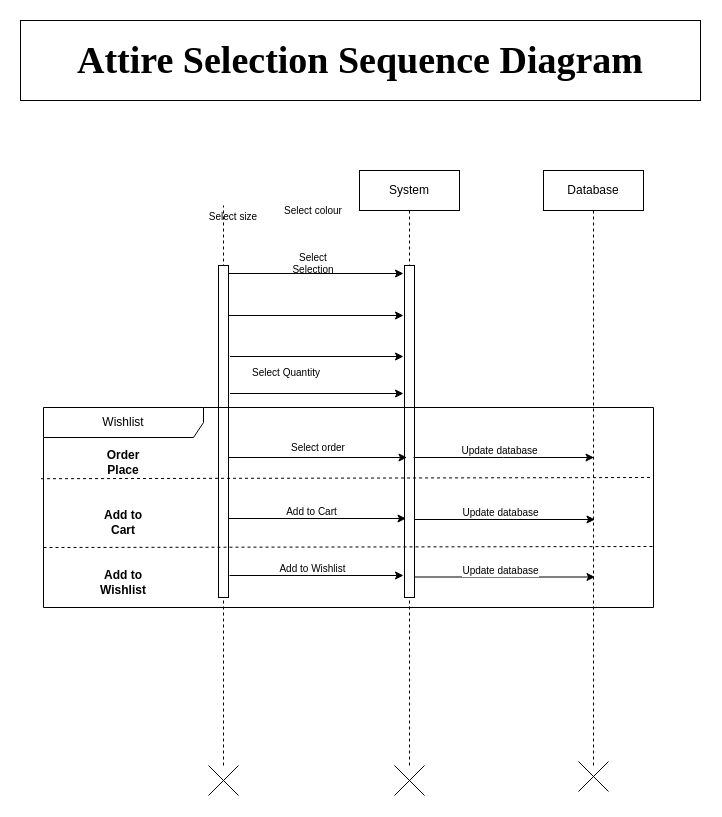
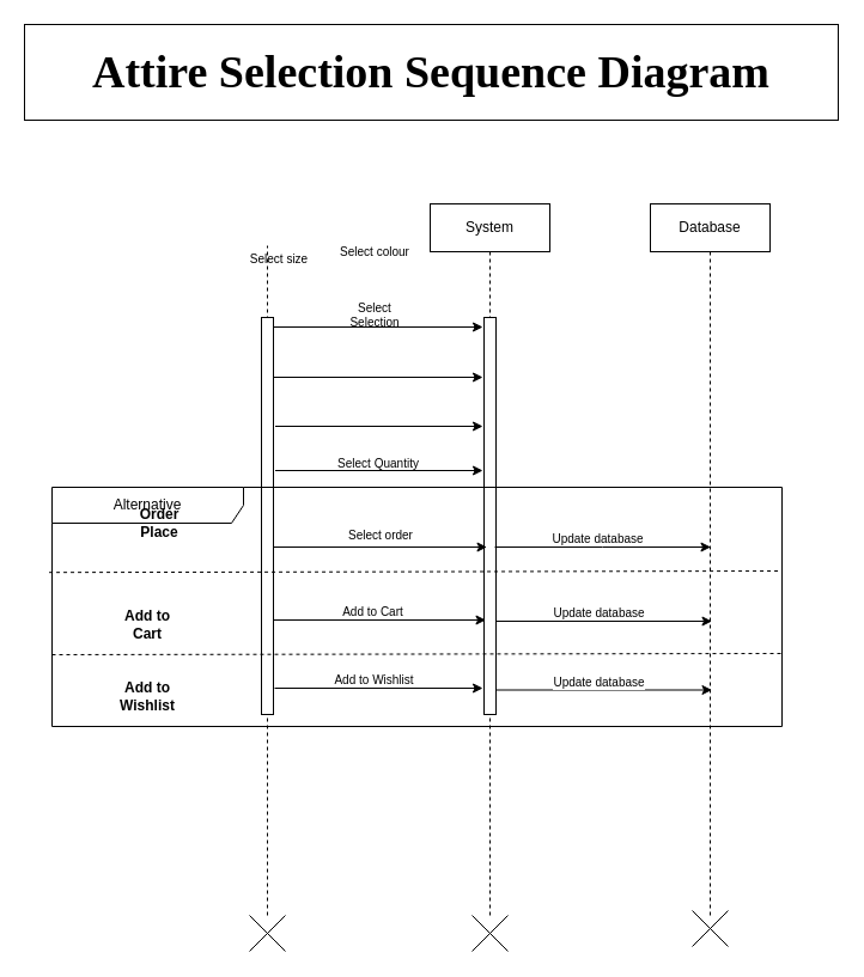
  <mxCell id="0" />
  <mxCell id="1" parent="0" />
  <mxCell id="2" value="" style="endArrow=none;dashed=1;html=1;rounded=0;" parent="1" source="15" edge="1"><mxGeometry width="50" height="50" relative="1" as="geometry"><mxPoint x="223" y="635" as="sourcePoint" /><mxPoint x="223" y="205" as="targetPoint" /></mxGeometry></mxCell>
  <mxCell id="3" value="System" style="shape=umlLifeline;perimeter=lifelinePerimeter;whiteSpace=wrap;html=1;container=0;dropTarget=0;collapsible=0;recursiveResize=0;outlineConnect=0;portConstraint=eastwest;newEdgeStyle={&quot;edgeStyle&quot;:&quot;elbowEdgeStyle&quot;,&quot;elbow&quot;:&quot;vertical&quot;,&quot;curved&quot;:0,&quot;rounded&quot;:0};" parent="1" vertex="1"><mxGeometry x="359" y="170" width="100" height="595" as="geometry" /></mxCell>
  <mxCell id="4" value="" style="endArrow=classic;html=1;rounded=0;" parent="1" edge="1"><mxGeometry width="50" height="50" relative="1" as="geometry"><mxPoint x="228.5" y="273" as="sourcePoint" /><mxPoint x="403" y="273" as="targetPoint" /></mxGeometry></mxCell>
  <mxCell id="5" value="Select Selection" style="text;html=1;strokeColor=none;fillColor=none;align=center;verticalAlign=middle;whiteSpace=wrap;rounded=0;fontSize=10;" parent="1" vertex="1"><mxGeometry x="283" y="248" width="60" height="30" as="geometry" /></mxCell>
  <mxCell id="6" value="" style="endArrow=classic;html=1;rounded=0;" parent="1" edge="1"><mxGeometry width="50" height="50" relative="1" as="geometry"><mxPoint x="227.5" y="315" as="sourcePoint" /><mxPoint x="403" y="315" as="targetPoint" /></mxGeometry></mxCell>
  <mxCell id="7" value="Select size" style="text;html=1;strokeColor=none;fillColor=none;align=center;verticalAlign=middle;whiteSpace=wrap;rounded=0;fontSize=10;" parent="1" vertex="1"><mxGeometry x="203" y="201" width="60" height="30" as="geometry" /></mxCell>
  <mxCell id="8" value="" style="endArrow=classic;html=1;rounded=0;" parent="1" edge="1"><mxGeometry width="50" height="50" relative="1" as="geometry"><mxPoint x="229.5" y="356" as="sourcePoint" /><mxPoint x="403" y="356" as="targetPoint" /></mxGeometry></mxCell>
  <mxCell id="9" value="Select colour" style="text;html=1;strokeColor=none;fillColor=none;align=center;verticalAlign=middle;whiteSpace=wrap;rounded=0;fontSize=10;" parent="1" vertex="1"><mxGeometry x="283" y="195" width="60" height="30" as="geometry" /></mxCell>
  <mxCell id="10" value="" style="endArrow=classic;html=1;rounded=0;" parent="1" edge="1"><mxGeometry width="50" height="50" relative="1" as="geometry"><mxPoint x="229.5" y="393" as="sourcePoint" /><mxPoint x="403" y="393" as="targetPoint" /></mxGeometry></mxCell>
- <mxCell id="11" value="Select Quantity" style="text;html=1;strokeColor=none;fillColor=none;align=center;verticalAlign=middle;whiteSpace=wrap;rounded=0;fontSize=10;" parent="1" vertex="1"><mxGeometry x="251" y="357" width="70" height="30" as="geometry" /></mxCell>
+ <mxCell id="11" value="Select Quantity" style="text;html=1;strokeColor=none;fillColor=none;align=center;verticalAlign=middle;whiteSpace=wrap;rounded=0;fontSize=10;" parent="1" vertex="1"><mxGeometry x="281" y="372" width="70" height="30" as="geometry" /></mxCell>
  <mxCell id="12" value="" style="rounded=0;whiteSpace=wrap;html=1;" parent="1" vertex="1"><mxGeometry x="404" y="265" width="10" height="332" as="geometry" /></mxCell>
  <mxCell id="13" value="" style="endArrow=classic;html=1;rounded=0;" parent="1" edge="1"><mxGeometry width="50" height="50" relative="1" as="geometry"><mxPoint x="226" y="457" as="sourcePoint" /><mxPoint x="406.5" y="457" as="targetPoint" /></mxGeometry></mxCell>
  <mxCell id="14" value="Add to Cart" style="endArrow=classic;html=1;rounded=0;fontSize=10;" parent="1" edge="1"><mxGeometry x="-0.047" y="7" width="50" height="50" relative="1" as="geometry"><mxPoint x="225" y="518" as="sourcePoint" /><mxPoint x="405.5" y="518" as="targetPoint" /><mxPoint as="offset" /></mxGeometry></mxCell>
  <mxCell id="15" value="" style="shape=umlDestroy;html=1;" parent="1" vertex="1"><mxGeometry x="208" y="765" width="30" height="30" as="geometry" /></mxCell>
  <mxCell id="16" value="" style="shape=umlDestroy;html=1;" parent="1" vertex="1"><mxGeometry x="394" y="765" width="30" height="30" as="geometry" /></mxCell>
  <mxCell id="17" value="&lt;b&gt;&lt;font style=&quot;font-size: 38px;&quot; face=&quot;Comic Sans MS&quot;&gt;Attire Selection Sequence Diagram&lt;/font&gt;&lt;/b&gt;" style="rounded=0;whiteSpace=wrap;html=1;" parent="1" vertex="1"><mxGeometry x="20" y="20" width="680" height="80" as="geometry" /></mxCell>
  <mxCell id="18" value="" style="html=1;points=[];perimeter=orthogonalPerimeter;outlineConnect=0;targetShapes=umlLifeline;portConstraint=eastwest;newEdgeStyle={&quot;edgeStyle&quot;:&quot;elbowEdgeStyle&quot;,&quot;elbow&quot;:&quot;vertical&quot;,&quot;curved&quot;:0,&quot;rounded&quot;:0};" parent="1" vertex="1"><mxGeometry x="218" y="265" width="10" height="332" as="geometry" /></mxCell>
  <mxCell id="19" value="Add to Wishlist" style="endArrow=classic;html=1;rounded=0;fontSize=10;" parent="1" edge="1"><mxGeometry x="-0.047" y="7" width="50" height="50" relative="1" as="geometry"><mxPoint x="229" y="575" as="sourcePoint" /><mxPoint x="403" y="575" as="targetPoint" /><mxPoint as="offset" /></mxGeometry></mxCell>
  <mxCell id="20" value="Database" style="shape=umlLifeline;perimeter=lifelinePerimeter;whiteSpace=wrap;html=1;container=0;dropTarget=0;collapsible=0;recursiveResize=0;outlineConnect=0;portConstraint=eastwest;newEdgeStyle={&quot;edgeStyle&quot;:&quot;elbowEdgeStyle&quot;,&quot;elbow&quot;:&quot;vertical&quot;,&quot;curved&quot;:0,&quot;rounded&quot;:0};" parent="1" vertex="1"><mxGeometry x="543" y="170" width="100" height="595" as="geometry" /></mxCell>
  <mxCell id="21" value="" style="shape=umlDestroy;html=1;" parent="1" vertex="1"><mxGeometry x="578" y="761" width="30" height="30" as="geometry" /></mxCell>
- <mxCell id="22" value="Wishlist" style="shape=umlFrame;whiteSpace=wrap;html=1;pointerEvents=0;recursiveResize=0;container=1;collapsible=0;width=160;" parent="1" vertex="1"><mxGeometry x="43" y="407" width="610" height="200" as="geometry" /></mxCell>
+ <mxCell id="22" value="Alternative" style="shape=umlFrame;whiteSpace=wrap;html=1;pointerEvents=0;recursiveResize=0;container=1;collapsible=0;width=160;" parent="1" vertex="1"><mxGeometry x="43" y="407" width="610" height="200" as="geometry" /></mxCell>
  <mxCell id="23" value="Update database" style="endArrow=classic;html=1;rounded=0;fontSize=10;" parent="22" edge="1"><mxGeometry x="-0.047" y="7" width="50" height="50" relative="1" as="geometry"><mxPoint x="371" y="169.5" as="sourcePoint" /><mxPoint x="551.5" y="169.5" as="targetPoint" /><mxPoint as="offset" /></mxGeometry></mxCell>
  <mxCell id="24" value="Update database" style="endArrow=classic;html=1;rounded=0;fontSize=10;" parent="22" edge="1"><mxGeometry x="-0.047" y="7" width="50" height="50" relative="1" as="geometry"><mxPoint x="371" y="112" as="sourcePoint" /><mxPoint x="551.5" y="112" as="targetPoint" /><mxPoint as="offset" /></mxGeometry></mxCell>
  <mxCell id="25" value="Select order" style="text;html=1;strokeColor=none;fillColor=none;align=center;verticalAlign=middle;whiteSpace=wrap;rounded=0;fontSize=10;" parent="22" vertex="1"><mxGeometry x="215" y="25" width="120" height="30" as="geometry" /></mxCell>
  <mxCell id="26" value="Update database" style="endArrow=classic;html=1;rounded=0;fontSize=10;" parent="22" edge="1"><mxGeometry x="-0.047" y="7" width="50" height="50" relative="1" as="geometry"><mxPoint x="370" y="50" as="sourcePoint" /><mxPoint x="550.5" y="50" as="targetPoint" /><mxPoint as="offset" /><Array as="points"><mxPoint x="460" y="50" /></Array></mxGeometry></mxCell>
  <mxCell id="27" value="" style="endArrow=none;dashed=1;html=1;rounded=0;exitX=-0.004;exitY=0.356;exitDx=0;exitDy=0;exitPerimeter=0;" parent="22" source="22" edge="1"><mxGeometry width="50" height="50" relative="1" as="geometry"><mxPoint x="140" y="120" as="sourcePoint" /><mxPoint x="610" y="70" as="targetPoint" /></mxGeometry></mxCell>
- <mxCell id="28" value="Order Place" style="text;html=1;strokeColor=none;fillColor=none;align=center;verticalAlign=middle;whiteSpace=wrap;rounded=0;fontStyle=1" parent="22" vertex="1"><mxGeometry x="50" y="40" width="60" height="30" as="geometry" /></mxCell>
+ <mxCell id="28" value="Order Place" style="text;html=1;strokeColor=none;fillColor=none;align=center;verticalAlign=middle;whiteSpace=wrap;rounded=0;fontStyle=1" parent="22" vertex="1"><mxGeometry x="60" y="15" width="60" height="30" as="geometry" /></mxCell>
  <mxCell id="29" value="Add to&lt;br&gt;Cart" style="text;html=1;strokeColor=none;fillColor=none;align=center;verticalAlign=middle;whiteSpace=wrap;rounded=0;fontStyle=1" parent="22" vertex="1"><mxGeometry x="50" y="100" width="60" height="30" as="geometry" /></mxCell>
  <mxCell id="30" value="Add to&lt;br&gt;Wishlist" style="text;html=1;strokeColor=none;fillColor=none;align=center;verticalAlign=middle;whiteSpace=wrap;rounded=0;fontStyle=1" parent="22" vertex="1"><mxGeometry x="50" y="160" width="60" height="30" as="geometry" /></mxCell>
  <mxCell id="31" value="" style="endArrow=none;dashed=1;html=1;rounded=0;exitX=-0.004;exitY=0.356;exitDx=0;exitDy=0;exitPerimeter=0;" parent="22" edge="1"><mxGeometry width="50" height="50" relative="1" as="geometry"><mxPoint y="140" as="sourcePoint" /><mxPoint x="610" y="139" as="targetPoint" /></mxGeometry></mxCell>
